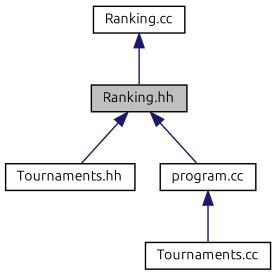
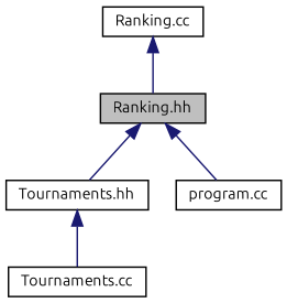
  digraph {
    fontname=Ubuntu
    node [color=black fillcolor=white fontname=Ubuntu fontsize=10 shape=record style=filled]
    edge [color=midnightblue dir=back fontname=Ubuntu fontsize=10 labelfontname=FreeSans labelfontsize=10 style=solid]
    n1 [fillcolor=grey75 fontcolor=black height=0.2 label="Ranking.hh" width=0.4]
    n2 [height=0.2 label="Tournaments.hh" width=0.4]
    n3 [height=0.2 label="program.cc" width=0.4]
    n4 [height=0.2 label="Ranking.cc" width=0.4]
    n5 [height=0.2 label="Tournaments.cc" width=0.4]
    n1 -> n2
    n1 -> n3
-   n3 -> n5
+   n2 -> n5
    n4 -> n1
  }
